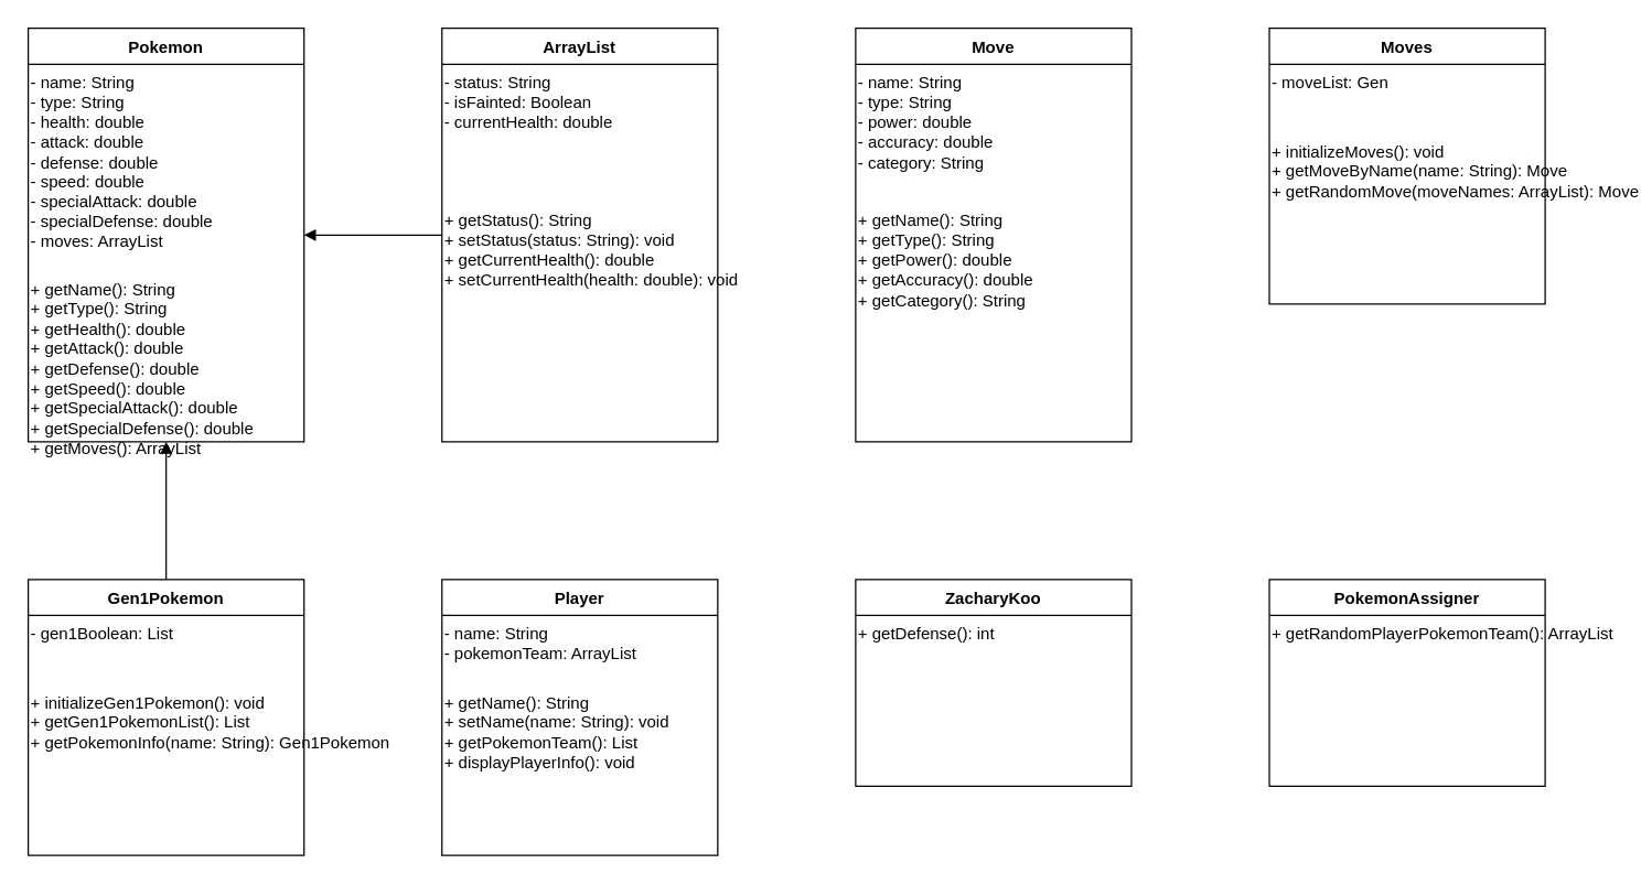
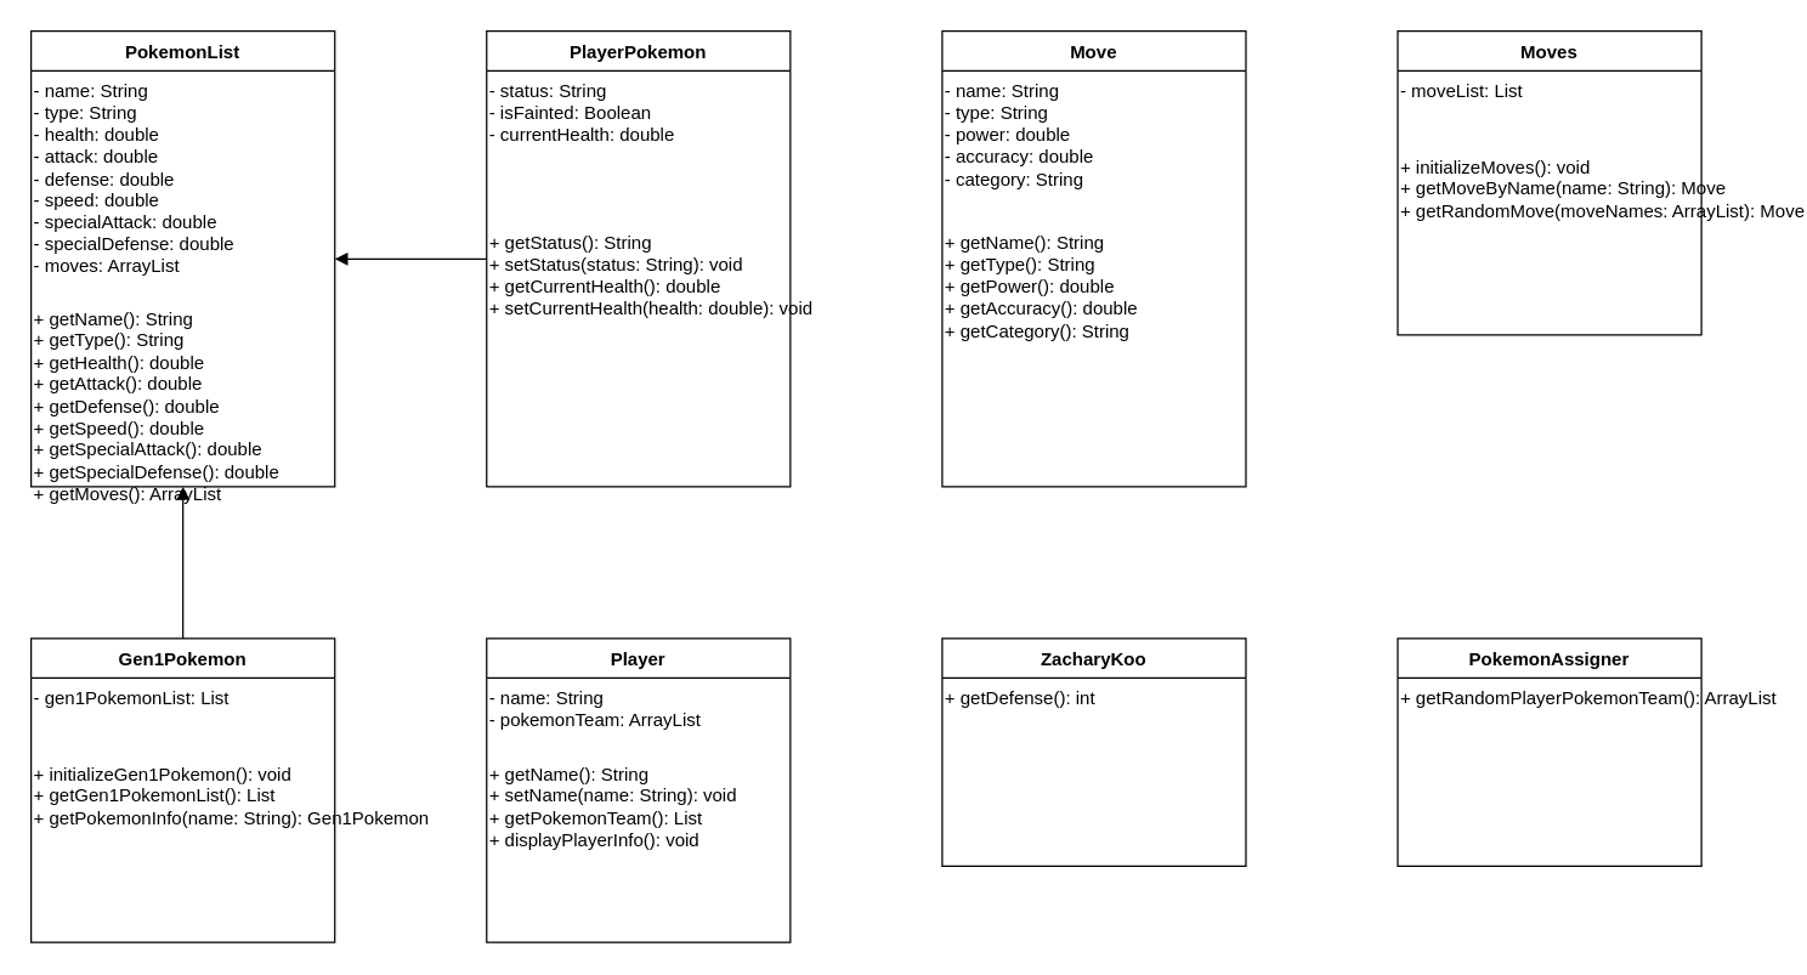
  <mxCell id="0" />
  <mxCell id="1" parent="0" />
- <mxCell id="2" value="Pokemon" style="swimlane;fontStyle=1;align=center;verticalAlign=top;childLayout=stackLayout;horizontal=1;startSize=26;" vertex="1" parent="1"><mxGeometry x="20" y="20" width="200" height="300" as="geometry" /></mxCell>
+ <mxCell id="2" value="PokemonList" style="swimlane;fontStyle=1;align=center;verticalAlign=top;childLayout=stackLayout;horizontal=1;startSize=26;" vertex="1" parent="1"><mxGeometry x="20" y="20" width="200" height="300" as="geometry" /></mxCell>
  <mxCell id="3" value="- name: String&#10;- type: String&#10;- health: double&#10;- attack: double&#10;- defense: double&#10;- speed: double&#10;- specialAttack: double&#10;- specialDefense: double&#10;- moves: ArrayList&lt;String&gt;" style="text;html=1;" vertex="1" parent="2"><mxGeometry y="26" width="200" height="150" as="geometry" /></mxCell>
  <mxCell id="4" value="+ getName(): String&#10;+ getType(): String&#10;+ getHealth(): double&#10;+ getAttack(): double&#10;+ getDefense(): double&#10;+ getSpeed(): double&#10;+ getSpecialAttack(): double&#10;+ getSpecialDefense(): double&#10;+ getMoves(): ArrayList&lt;String&gt;" style="text;html=1;" vertex="1" parent="2"><mxGeometry y="176" width="200" height="124" as="geometry" /></mxCell>
- <mxCell id="5" value="ArrayList" style="swimlane;fontStyle=1;align=center;verticalAlign=top;childLayout=stackLayout;horizontal=1;startSize=26;" vertex="1" parent="1"><mxGeometry x="320" y="20" width="200" height="300" as="geometry" /></mxCell>
+ <mxCell id="5" value="PlayerPokemon" style="swimlane;fontStyle=1;align=center;verticalAlign=top;childLayout=stackLayout;horizontal=1;startSize=26;" vertex="1" parent="1"><mxGeometry x="320" y="20" width="200" height="300" as="geometry" /></mxCell>
  <mxCell id="6" value="- status: String&#10;- isFainted: Boolean&#10;- currentHealth: double" style="text;html=1;" vertex="1" parent="5"><mxGeometry y="26" width="200" height="100" as="geometry" /></mxCell>
  <mxCell id="7" value="+ getStatus(): String&#10;+ setStatus(status: String): void&#10;+ getCurrentHealth(): double&#10;+ setCurrentHealth(health: double): void" style="text;html=1;" vertex="1" parent="5"><mxGeometry y="126" width="200" height="150" as="geometry" /></mxCell>
  <mxCell id="8" style="edgeStyle=orthogonalEdgeStyle;endArrow=block;html=1;" edge="1" parent="1" source="5" target="2"><mxGeometry relative="1" as="geometry" /></mxCell>
  <mxCell id="9" value="Move" style="swimlane;fontStyle=1;align=center;verticalAlign=top;childLayout=stackLayout;horizontal=1;startSize=26;" vertex="1" parent="1"><mxGeometry x="620" y="20" width="200" height="300" as="geometry" /></mxCell>
  <mxCell id="10" value="- name: String&#10;- type: String&#10;- power: double&#10;- accuracy: double&#10;- category: String" style="text;html=1;" vertex="1" parent="9"><mxGeometry y="26" width="200" height="100" as="geometry" /></mxCell>
  <mxCell id="11" value="+ getName(): String&#10;+ getType(): String&#10;+ getPower(): double&#10;+ getAccuracy(): double&#10;+ getCategory(): String" style="text;html=1;" vertex="1" parent="9"><mxGeometry y="126" width="200" height="150" as="geometry" /></mxCell>
  <mxCell id="12" value="Moves" style="swimlane;fontStyle=1;align=center;verticalAlign=top;childLayout=stackLayout;horizontal=1;startSize=26;" vertex="1" parent="1"><mxGeometry x="920" y="20" width="200" height="200" as="geometry" /></mxCell>
- <mxCell id="13" value="- moveList: Gen&lt;Move&gt;" style="text;html=1;" vertex="1" parent="12"><mxGeometry y="26" width="200" height="50" as="geometry" /></mxCell>
+ <mxCell id="13" value="- moveList: List&lt;Move&gt;" style="text;html=1;" vertex="1" parent="12"><mxGeometry y="26" width="200" height="50" as="geometry" /></mxCell>
  <mxCell id="14" value="+ initializeMoves(): void&#10;+ getMoveByName(name: String): Move&#10;+ getRandomMove(moveNames: ArrayList&lt;String&gt;): Move" style="text;html=1;" vertex="1" parent="12"><mxGeometry y="76" width="200" height="100" as="geometry" /></mxCell>
  <mxCell id="15" value="Gen1Pokemon" style="swimlane;fontStyle=1;align=center;verticalAlign=top;childLayout=stackLayout;horizontal=1;startSize=26;" vertex="1" parent="1"><mxGeometry x="20" y="420" width="200" height="200" as="geometry" /></mxCell>
- <mxCell id="16" value="- gen1Boolean: List&lt;Gen1Pokemon&gt;" style="text;html=1;" vertex="1" parent="15"><mxGeometry y="26" width="200" height="50" as="geometry" /></mxCell>
+ <mxCell id="16" value="- gen1PokemonList: List&lt;Gen1Pokemon&gt;" style="text;html=1;" vertex="1" parent="15"><mxGeometry y="26" width="200" height="50" as="geometry" /></mxCell>
  <mxCell id="17" value="+ initializeGen1Pokemon(): void&#10;+ getGen1PokemonList(): List&lt;Gen1Pokemon&gt;&#10;+ getPokemonInfo(name: String): Gen1Pokemon" style="text;html=1;" vertex="1" parent="15"><mxGeometry y="76" width="200" height="100" as="geometry" /></mxCell>
  <mxCell id="18" style="edgeStyle=orthogonalEdgeStyle;endArrow=block;html=1;" edge="1" parent="1" source="15" target="2"><mxGeometry relative="1" as="geometry" /></mxCell>
  <mxCell id="19" value="Player" style="swimlane;fontStyle=1;align=center;verticalAlign=top;childLayout=stackLayout;horizontal=1;startSize=26;" vertex="1" parent="1"><mxGeometry x="320" y="420" width="200" height="200" as="geometry" /></mxCell>
  <mxCell id="20" value="- name: String&#10;- pokemonTeam: ArrayList&lt;PlayerPokemon&gt;" style="text;html=1;" vertex="1" parent="19"><mxGeometry y="26" width="200" height="50" as="geometry" /></mxCell>
  <mxCell id="21" value="+ getName(): String&#10;+ setName(name: String): void&#10;+ getPokemonTeam(): List&lt;PlayerPokemon&gt;&#10;+ displayPlayerInfo(): void" style="text;html=1;" vertex="1" parent="19"><mxGeometry y="76" width="200" height="100" as="geometry" /></mxCell>
  <mxCell id="22" value="ZacharyKoo" style="swimlane;fontStyle=1;align=center;verticalAlign=top;childLayout=stackLayout;horizontal=1;startSize=26;" vertex="1" parent="1"><mxGeometry x="620" y="420" width="200" height="150" as="geometry" /></mxCell>
  <mxCell id="23" value="+ getDefense(): int" style="text;html=1;" vertex="1" parent="22"><mxGeometry y="26" width="200" height="50" as="geometry" /></mxCell>
  <mxCell id="24" value="PokemonAssigner" style="swimlane;fontStyle=1;align=center;verticalAlign=top;childLayout=stackLayout;horizontal=1;startSize=26;" vertex="1" parent="1"><mxGeometry x="920" y="420" width="200" height="150" as="geometry" /></mxCell>
  <mxCell id="25" value="+ getRandomPlayerPokemonTeam(): ArrayList&lt;PlayerPokemon&gt;" style="text;html=1;" vertex="1" parent="24"><mxGeometry y="26" width="200" height="50" as="geometry" /></mxCell>
